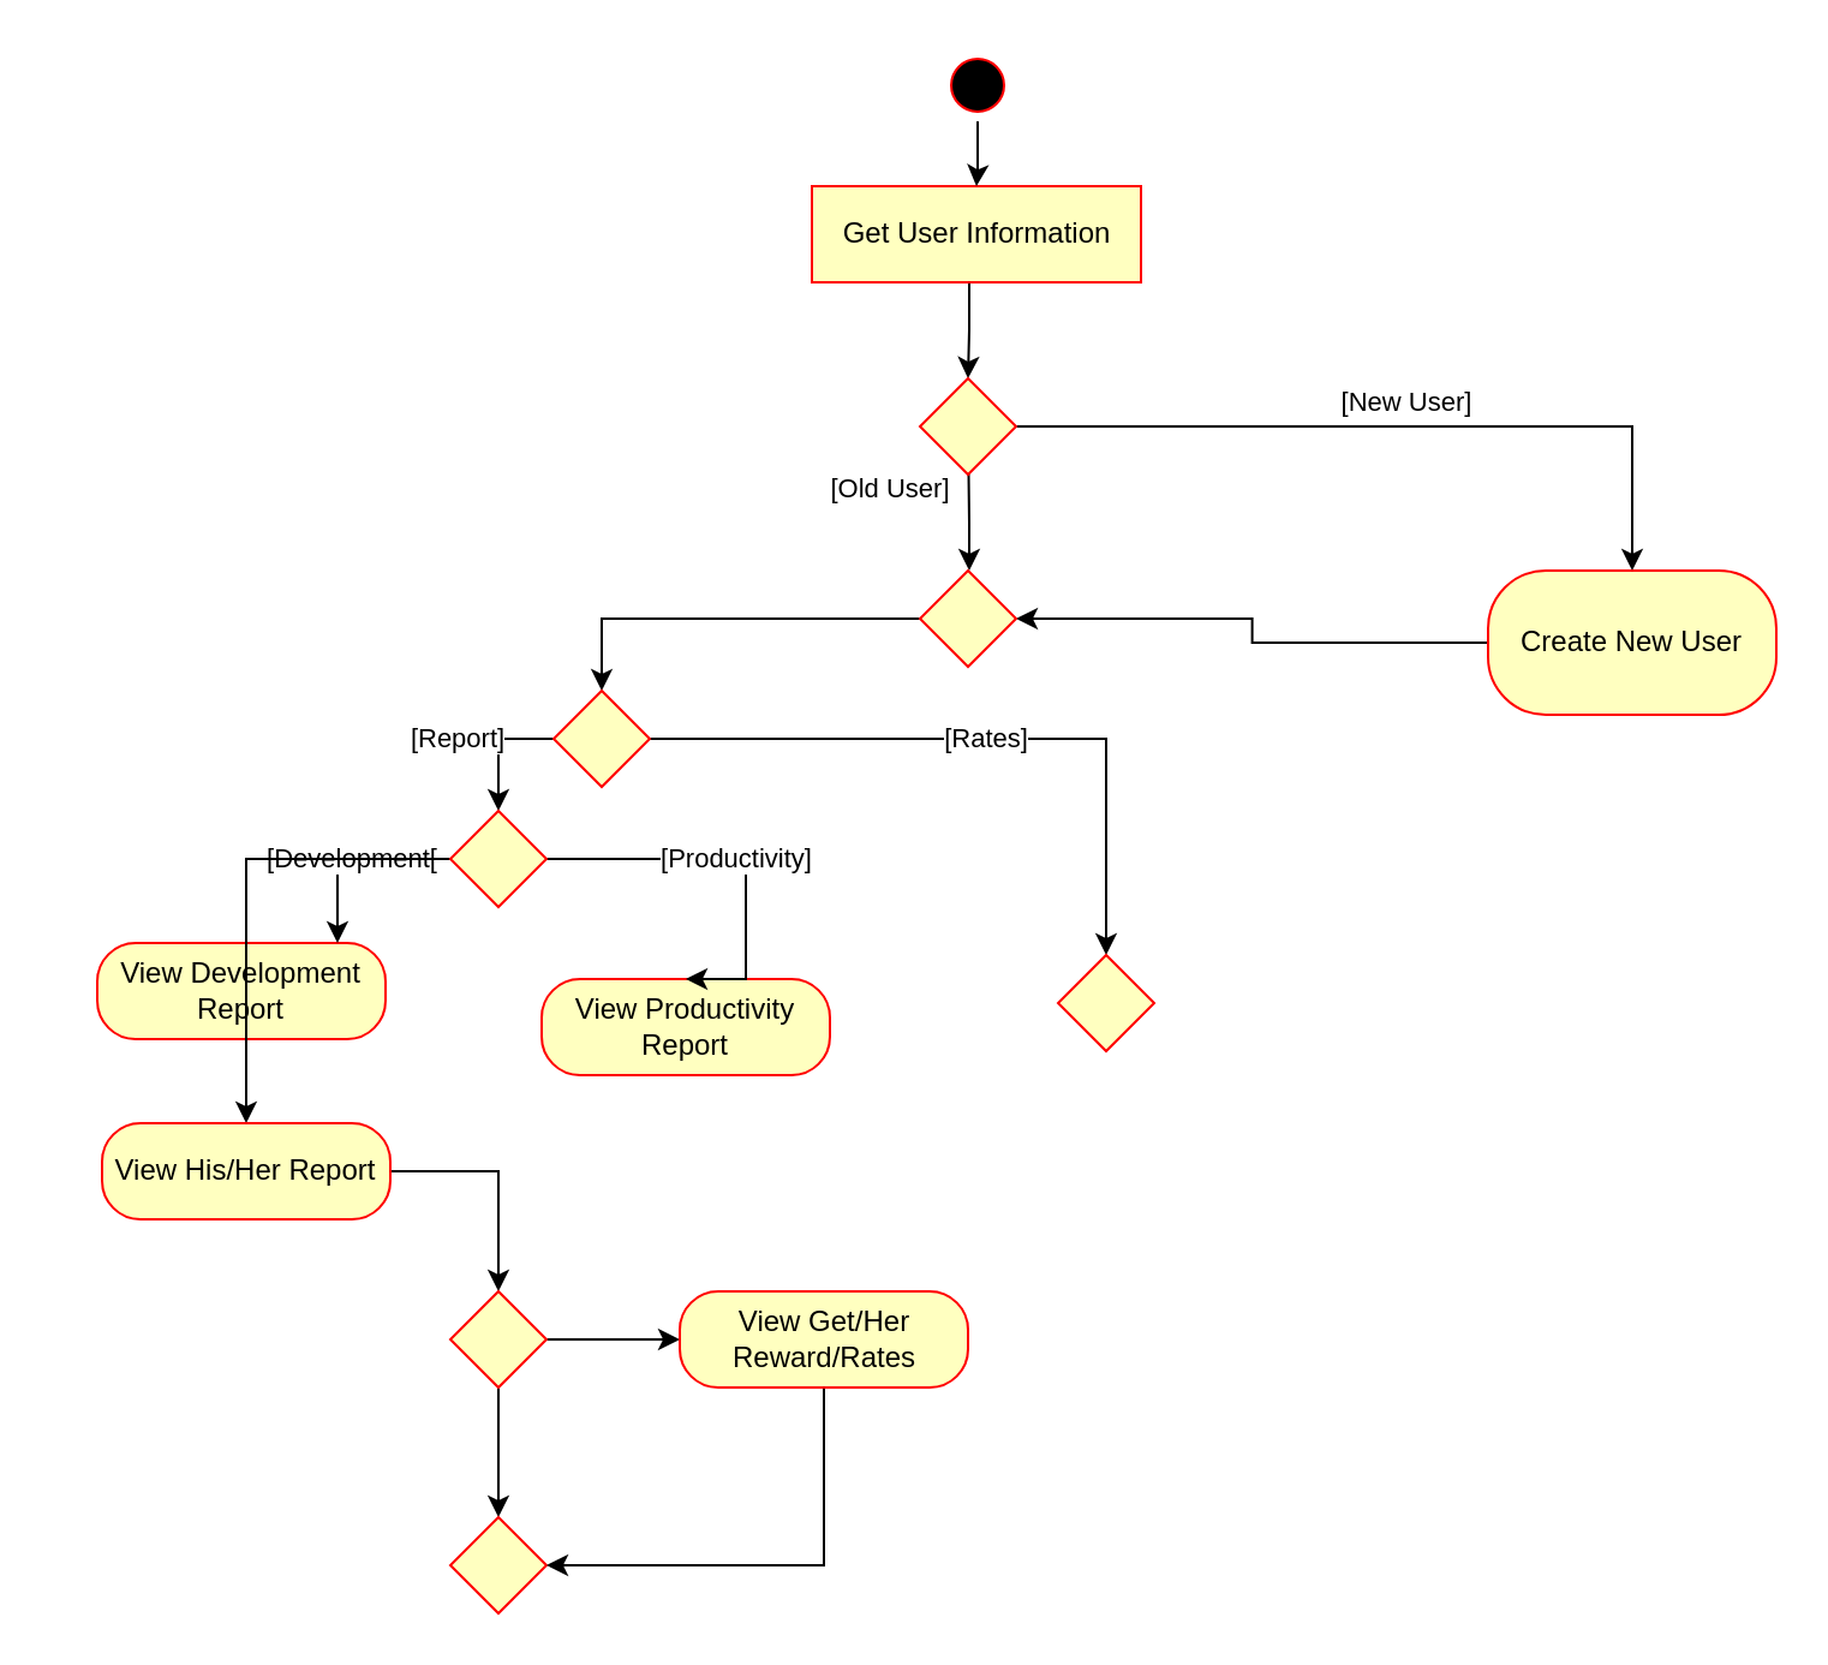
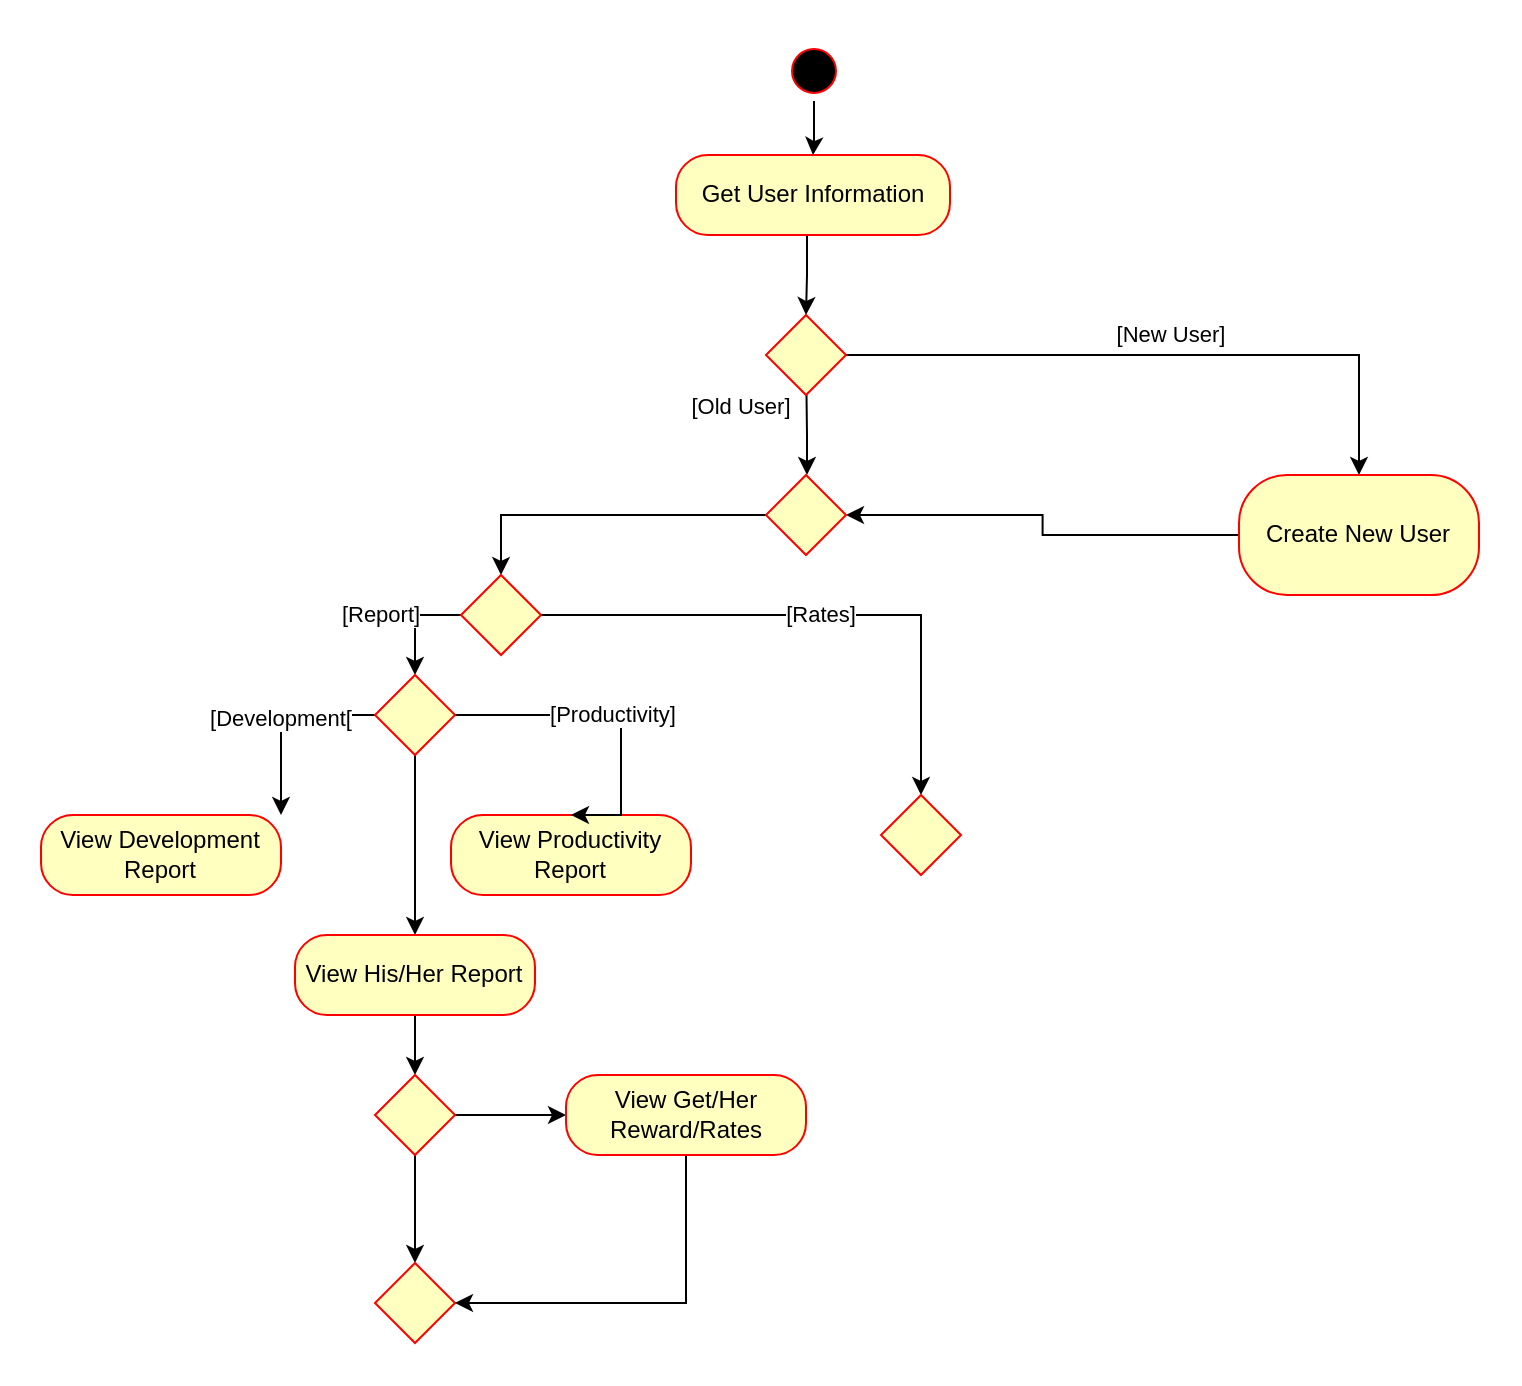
  <mxCell id="0" />
  <mxCell id="1" parent="0" />
  <mxCell id="2" style="edgeStyle=orthogonalEdgeStyle;rounded=0;orthogonalLoop=1;jettySize=auto;html=1;exitX=0.5;exitY=1;exitDx=0;exitDy=0;entryX=0.5;entryY=0;entryDx=0;entryDy=0;" edge="1" parent="1" source="3" target="6"><mxGeometry relative="1" as="geometry"><Array as="points"><mxPoint x="403" y="117" /><mxPoint x="403" y="137" /></Array></mxGeometry></mxCell>
- <mxCell id="3" value="Get User Information" style="whiteSpace=wrap;html=1;arcSize=40;fontColor=#000000;fillColor=#FFFFC0;strokeColor=#ff0000;labelBackgroundColor=none;rounded=0;" vertex="1" parent="1"><mxGeometry x="337.5" y="77" width="137" height="40" as="geometry" /></mxCell>
+ <mxCell id="3" value="Get User Information" style="rounded=1;whiteSpace=wrap;html=1;arcSize=40;fontColor=#000000;fillColor=#FFFFC0;strokeColor=#ff0000;labelBackgroundColor=none;" vertex="1" parent="1"><mxGeometry x="337.5" y="77" width="137" height="40" as="geometry" /></mxCell>
  <mxCell id="4" value="[Old User]" style="edgeStyle=orthogonalEdgeStyle;rounded=0;orthogonalLoop=1;jettySize=auto;html=1;exitX=0.5;exitY=1;exitDx=0;exitDy=0;" edge="1" parent="1" source="6" target="10"><mxGeometry x="0.147" y="-33" relative="1" as="geometry"><mxPoint x="180" y="177" as="targetPoint" /><Array as="points"><mxPoint x="403" y="177" /><mxPoint x="403" y="217" /><mxPoint x="410" y="217" /></Array><mxPoint as="offset" /></mxGeometry></mxCell>
  <mxCell id="5" value="[New User]" style="edgeStyle=orthogonalEdgeStyle;rounded=0;orthogonalLoop=1;jettySize=auto;html=1;exitX=1;exitY=0.5;exitDx=0;exitDy=0;entryX=0.5;entryY=0;entryDx=0;entryDy=0;" edge="1" parent="1" source="6" target="8"><mxGeometry x="0.026" y="10" relative="1" as="geometry"><mxPoint as="offset" /></mxGeometry></mxCell>
  <mxCell id="6" value="" style="shape=rhombus;html=1;verticalLabelPosition=bottom;verticalAlignment=top;labelBackgroundColor=none;strokeColor=#FF0000;fillColor=#FFFFC0;" vertex="1" parent="1"><mxGeometry x="382.5" y="157" width="40" height="40" as="geometry" /></mxCell>
  <mxCell id="7" style="edgeStyle=orthogonalEdgeStyle;rounded=0;orthogonalLoop=1;jettySize=auto;html=1;entryX=1;entryY=0.5;entryDx=0;entryDy=0;" edge="1" parent="1" source="8" target="10"><mxGeometry relative="1" as="geometry" /></mxCell>
  <mxCell id="8" value="Create New User" style="rounded=1;whiteSpace=wrap;html=1;arcSize=40;fontColor=#000000;fillColor=#ffffc0;strokeColor=#ff0000;labelBackgroundColor=none;" vertex="1" parent="1"><mxGeometry x="619" y="237" width="120" height="60" as="geometry" /></mxCell>
  <mxCell id="9" style="edgeStyle=orthogonalEdgeStyle;rounded=0;orthogonalLoop=1;jettySize=auto;html=1;" edge="1" parent="1" source="10" target="15"><mxGeometry relative="1" as="geometry" /></mxCell>
  <mxCell id="10" value="" style="shape=rhombus;html=1;verticalLabelPosition=top;verticalAlignment=bottom;fillColor=#FFFFC0;strokeColor=#FF0000;" vertex="1" parent="1"><mxGeometry x="382.5" y="237" width="40" height="40" as="geometry" /></mxCell>
  <mxCell id="11" style="edgeStyle=orthogonalEdgeStyle;rounded=0;orthogonalLoop=1;jettySize=auto;html=1;entryX=0.5;entryY=0;entryDx=0;entryDy=0;" edge="1" parent="1" source="12" target="3"><mxGeometry relative="1" as="geometry" /></mxCell>
  <mxCell id="12" value="" style="ellipse;html=1;shape=startState;fillColor=#000000;strokeColor=#ff0000;labelBackgroundColor=none;" vertex="1" parent="1"><mxGeometry x="391.5" y="20" width="30" height="30" as="geometry" /></mxCell>
  <mxCell id="13" value="[Rates]" style="edgeStyle=orthogonalEdgeStyle;rounded=0;orthogonalLoop=1;jettySize=auto;html=1;entryX=0.5;entryY=0;entryDx=0;entryDy=0;" edge="1" parent="1" source="15" target="18"><mxGeometry relative="1" as="geometry" /></mxCell>
  <mxCell id="14" value="[Report]" style="edgeStyle=orthogonalEdgeStyle;rounded=0;orthogonalLoop=1;jettySize=auto;html=1;entryX=0.5;entryY=0;entryDx=0;entryDy=0;" edge="1" parent="1" source="15" target="22"><mxGeometry x="-0.132" y="17" relative="1" as="geometry"><mxPoint x="-34" as="offset" /></mxGeometry></mxCell>
  <mxCell id="15" value="" style="shape=rhombus;html=1;verticalLabelPosition=top;verticalAlignment=bottom;fillColor=#FFFFC0;strokeColor=#FF0000;" vertex="1" parent="1"><mxGeometry x="230" y="287" width="40" height="40" as="geometry" /></mxCell>
- <mxCell id="16" value="View Development Report" style="rounded=1;whiteSpace=wrap;html=1;arcSize=40;fontColor=#000000;fillColor=#ffffc0;strokeColor=#ff0000;labelBackgroundColor=none;" vertex="1" parent="1"><mxGeometry x="40" y="392" width="120" height="40" as="geometry" /></mxCell>
+ <mxCell id="16" value="View Development Report" style="rounded=1;whiteSpace=wrap;html=1;arcSize=40;fontColor=#000000;fillColor=#ffffc0;strokeColor=#ff0000;labelBackgroundColor=none;" vertex="1" parent="1"><mxGeometry x="20" y="407" width="120" height="40" as="geometry" /></mxCell>
  <mxCell id="17" value="View Productivity Report" style="rounded=1;whiteSpace=wrap;html=1;arcSize=40;fontColor=#000000;fillColor=#ffffc0;strokeColor=#ff0000;labelBackgroundColor=none;" vertex="1" parent="1"><mxGeometry x="225" y="407" width="120" height="40" as="geometry" /></mxCell>
  <mxCell id="18" value="" style="shape=rhombus;html=1;verticalLabelPosition=top;verticalAlignment=bottom;fillColor=#FFFFC0;strokeColor=#FF0000;" vertex="1" parent="1"><mxGeometry x="440" y="397" width="40" height="40" as="geometry" /></mxCell>
  <mxCell id="19" value="[Productivity]" style="edgeStyle=orthogonalEdgeStyle;rounded=0;orthogonalLoop=1;jettySize=auto;html=1;entryX=0.5;entryY=0;entryDx=0;entryDy=0;" edge="1" parent="1" source="22" target="17"><mxGeometry relative="1" as="geometry"><Array as="points"><mxPoint x="310" y="357" /></Array></mxGeometry></mxCell>
  <mxCell id="20" value="[Development[" style="edgeStyle=orthogonalEdgeStyle;rounded=0;orthogonalLoop=1;jettySize=auto;html=1;" edge="1" parent="1" source="22" target="16"><mxGeometry relative="1" as="geometry"><Array as="points"><mxPoint x="140" y="357" /></Array></mxGeometry></mxCell>
  <mxCell id="21" style="edgeStyle=orthogonalEdgeStyle;rounded=0;orthogonalLoop=1;jettySize=auto;html=1;entryX=0.5;entryY=0;entryDx=0;entryDy=0;" edge="1" parent="1" source="22" target="24"><mxGeometry relative="1" as="geometry" /></mxCell>
  <mxCell id="22" value="" style="shape=rhombus;html=1;verticalLabelPosition=top;verticalAlignment=bottom;fillColor=#FFFFC0;strokeColor=#FF0000;" vertex="1" parent="1"><mxGeometry x="187" y="337" width="40" height="40" as="geometry" /></mxCell>
  <mxCell id="23" style="edgeStyle=orthogonalEdgeStyle;rounded=0;orthogonalLoop=1;jettySize=auto;html=1;entryX=0.5;entryY=0;entryDx=0;entryDy=0;" edge="1" parent="1" source="24" target="27"><mxGeometry relative="1" as="geometry" /></mxCell>
- <mxCell id="24" value="View His/Her Report" style="rounded=1;whiteSpace=wrap;html=1;arcSize=40;fontColor=#000000;fillColor=#ffffc0;strokeColor=#ff0000;labelBackgroundColor=none;" vertex="1" parent="1"><mxGeometry x="42" y="467" width="120" height="40" as="geometry" /></mxCell>
+ <mxCell id="24" value="View His/Her Report" style="rounded=1;whiteSpace=wrap;html=1;arcSize=40;fontColor=#000000;fillColor=#ffffc0;strokeColor=#ff0000;labelBackgroundColor=none;" vertex="1" parent="1"><mxGeometry x="147" y="467" width="120" height="40" as="geometry" /></mxCell>
  <mxCell id="25" style="edgeStyle=orthogonalEdgeStyle;rounded=0;orthogonalLoop=1;jettySize=auto;html=1;entryX=0.5;entryY=0;entryDx=0;entryDy=0;" edge="1" parent="1" source="27" target="28"><mxGeometry relative="1" as="geometry" /></mxCell>
  <mxCell id="26" style="edgeStyle=orthogonalEdgeStyle;rounded=0;orthogonalLoop=1;jettySize=auto;html=1;" edge="1" parent="1" source="27" target="30"><mxGeometry relative="1" as="geometry" /></mxCell>
  <mxCell id="27" value="" style="shape=rhombus;html=1;verticalLabelPosition=top;verticalAlignment=bottom;fillColor=#FFFFC0;strokeColor=#FF0000;" vertex="1" parent="1"><mxGeometry x="187" y="537" width="40" height="40" as="geometry" /></mxCell>
  <mxCell id="28" value="" style="shape=rhombus;html=1;verticalLabelPosition=top;verticalAlignment=bottom;fillColor=#FFFFC0;strokeColor=#FF0000;" vertex="1" parent="1"><mxGeometry x="187" y="631" width="40" height="40" as="geometry" /></mxCell>
  <mxCell id="29" style="edgeStyle=orthogonalEdgeStyle;rounded=0;orthogonalLoop=1;jettySize=auto;html=1;entryX=1;entryY=0.5;entryDx=0;entryDy=0;" edge="1" parent="1" source="30" target="28"><mxGeometry relative="1" as="geometry"><Array as="points"><mxPoint x="343" y="651" /></Array></mxGeometry></mxCell>
  <mxCell id="30" value="View Get/Her Reward/Rates" style="rounded=1;whiteSpace=wrap;html=1;arcSize=40;fontColor=#000000;fillColor=#ffffc0;strokeColor=#ff0000;labelBackgroundColor=none;" vertex="1" parent="1"><mxGeometry x="282.5" y="537" width="120" height="40" as="geometry" /></mxCell>
